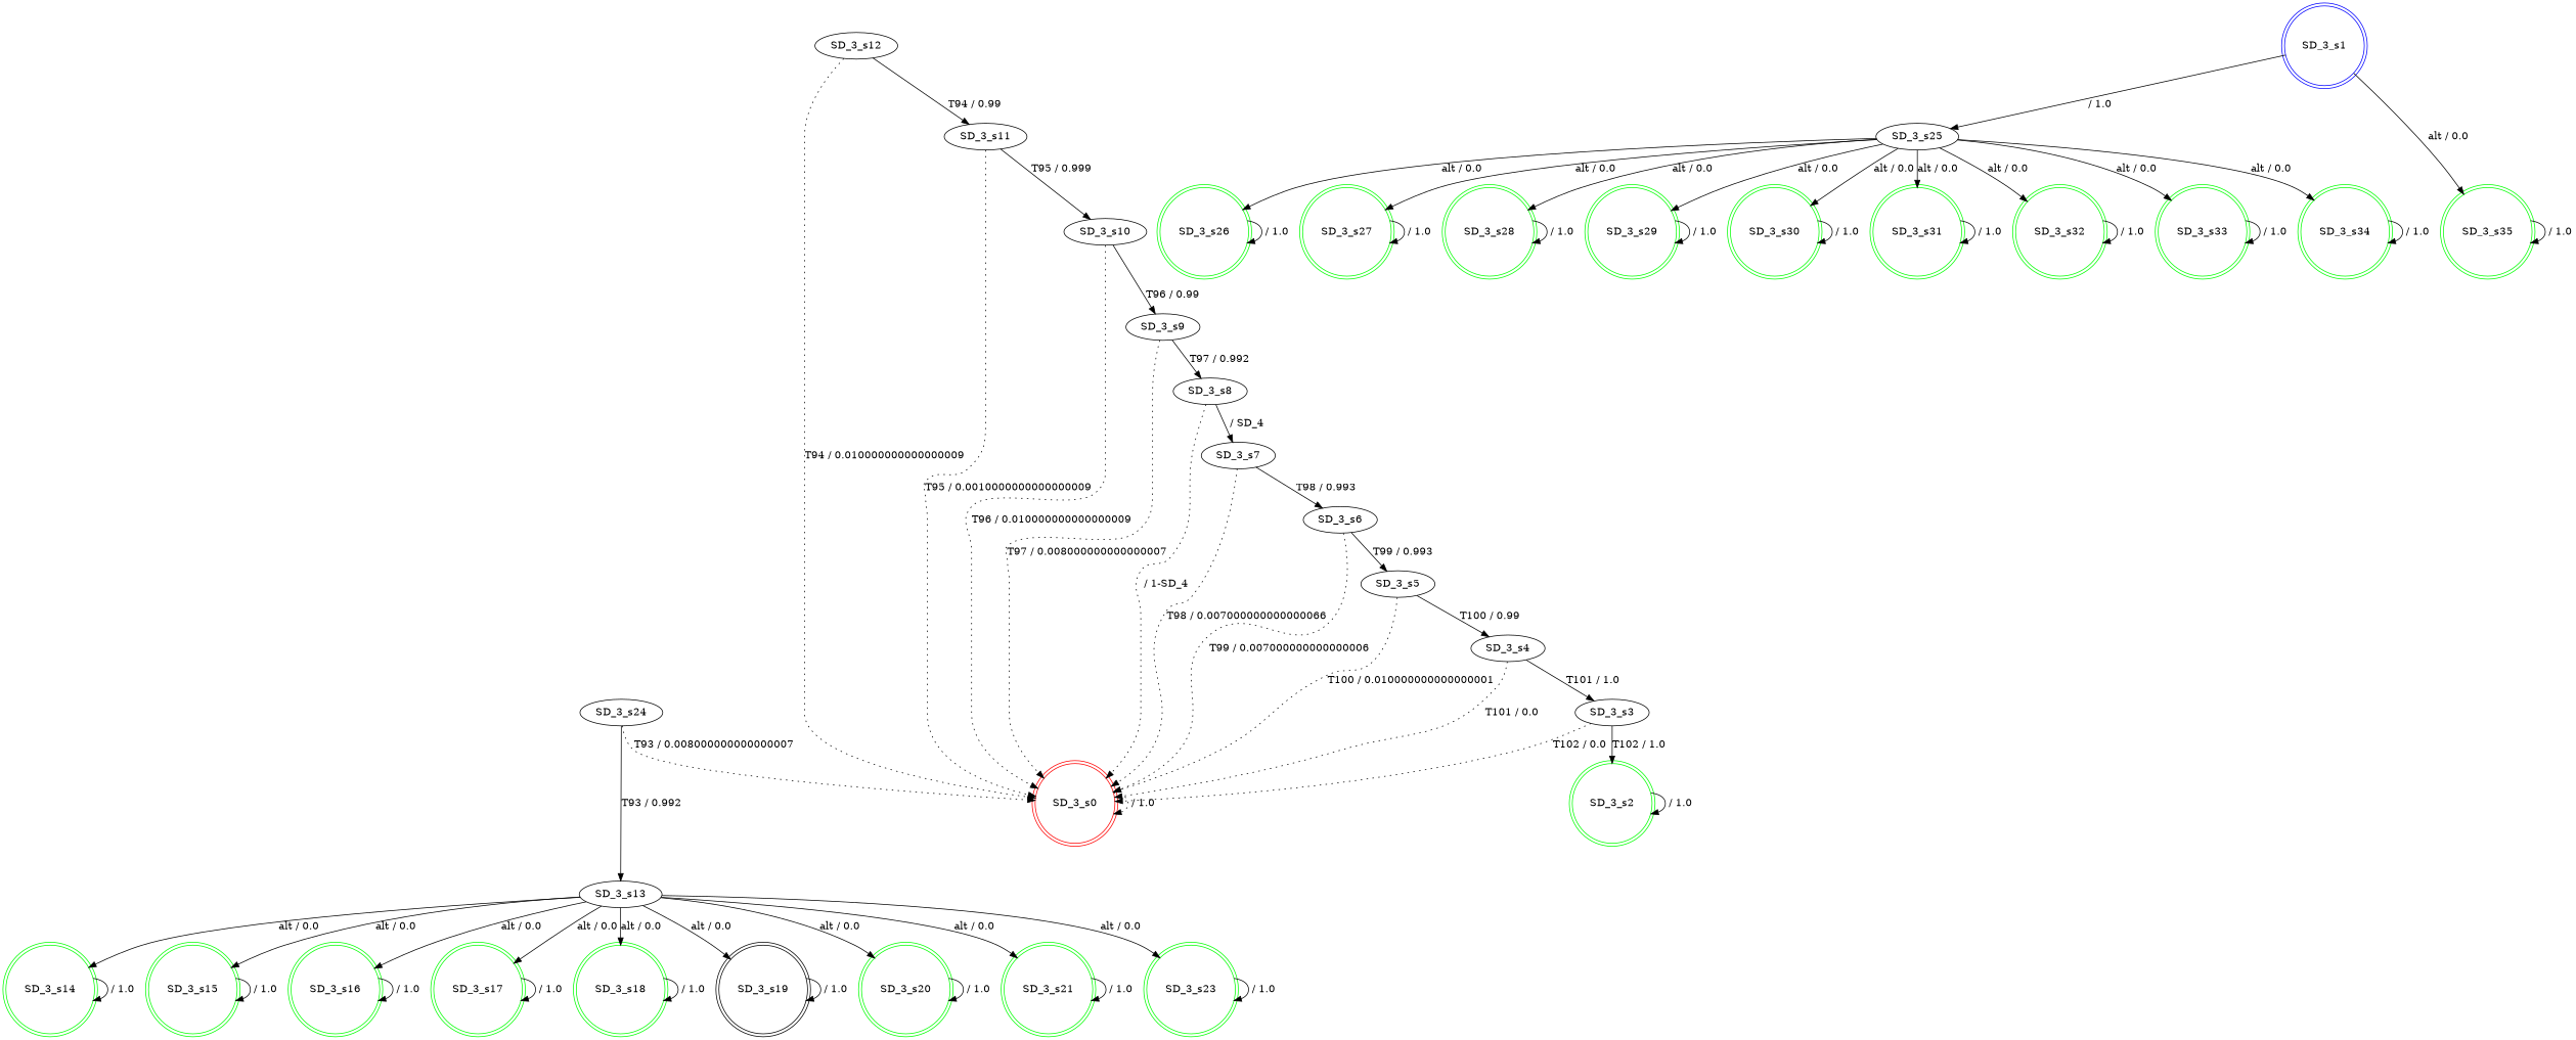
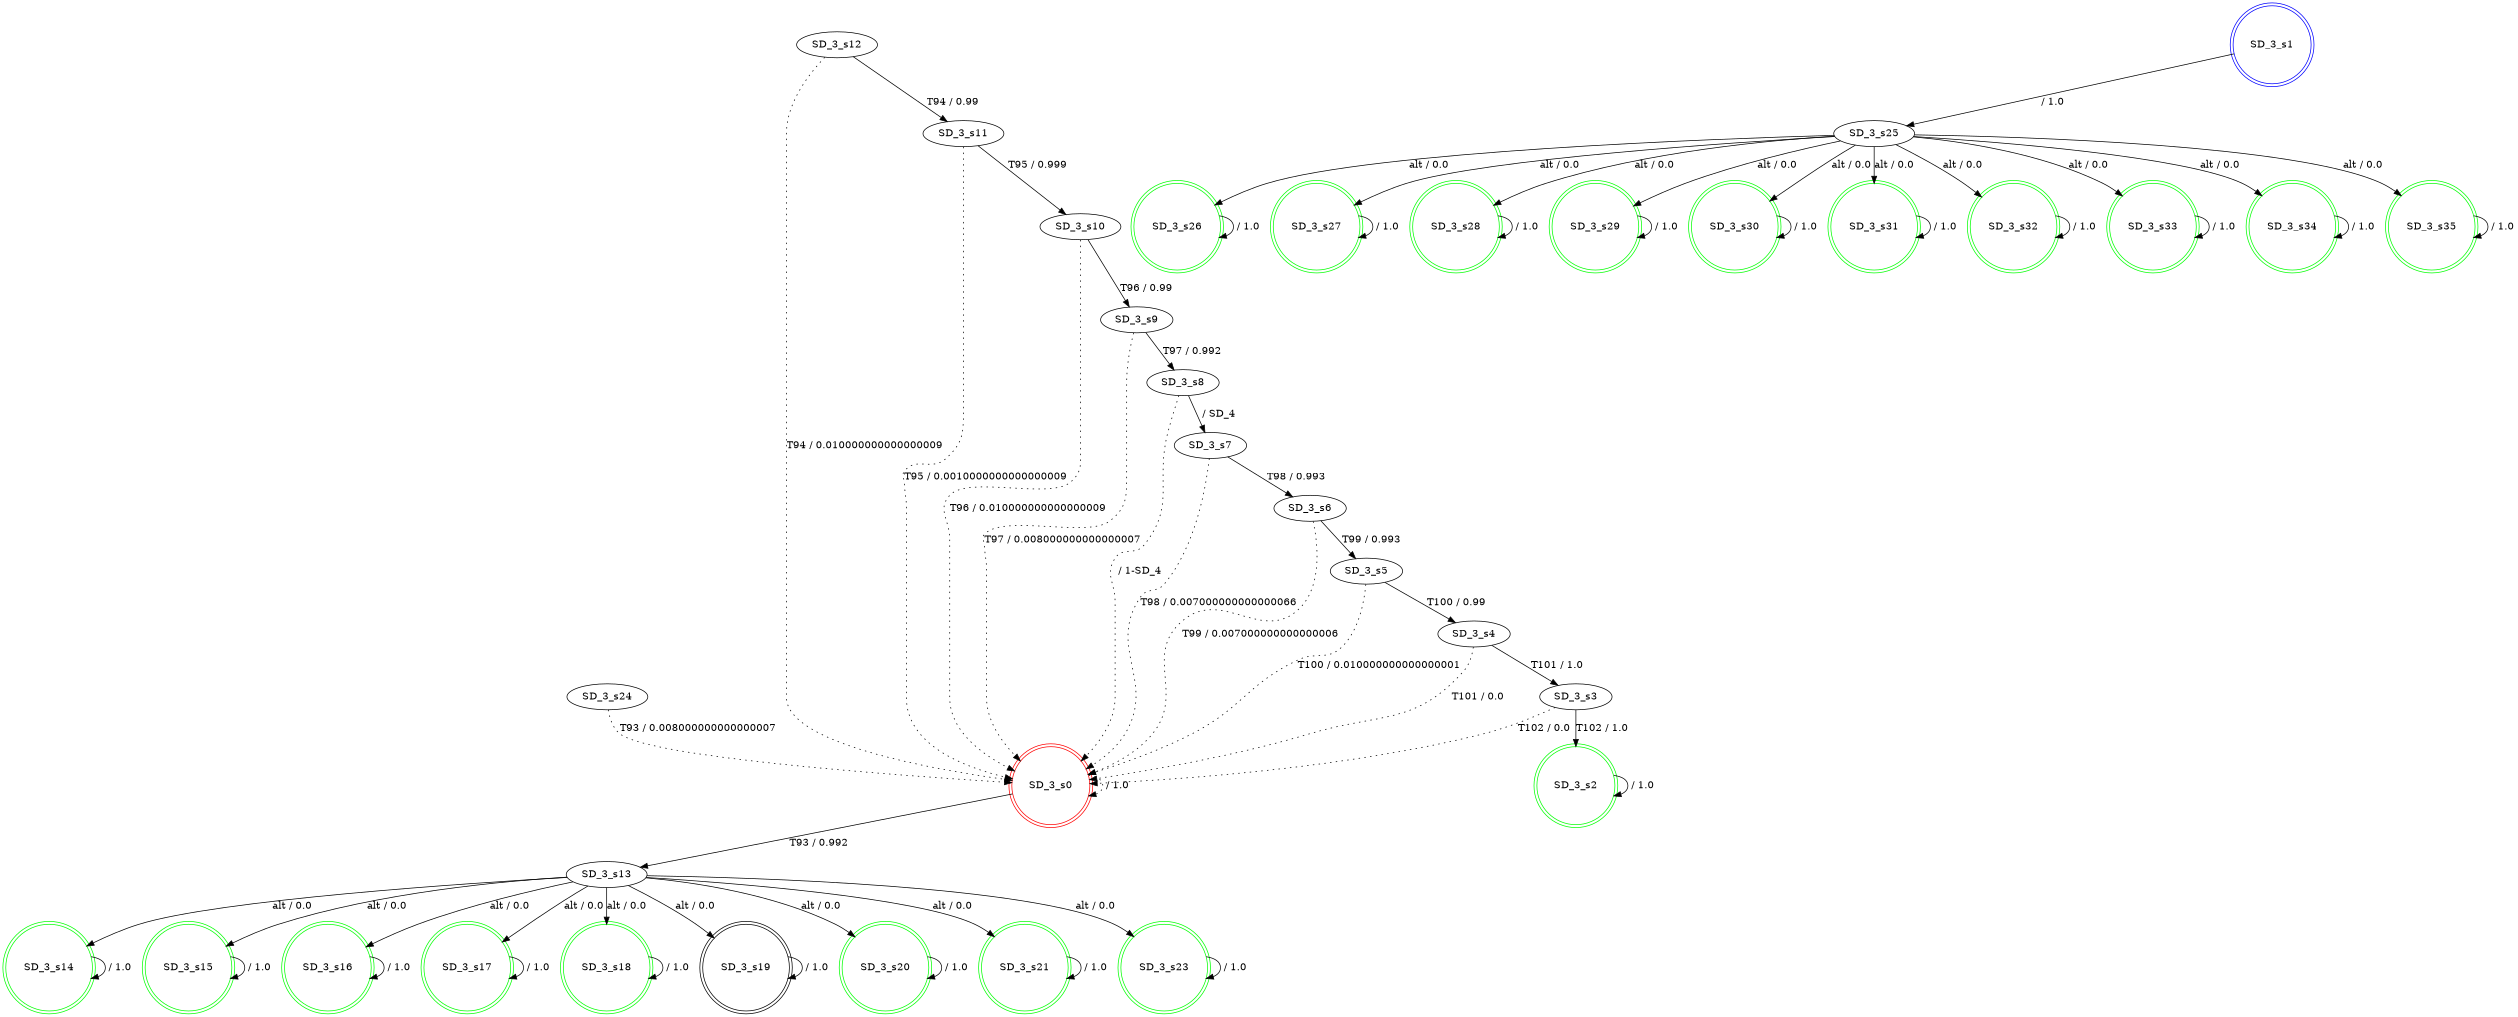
  digraph {
    node [color=green shape=doublecircle]
    n1 [color=red label=SD_3_s0]
    n2 [color=blue label=SD_3_s1]
    n3 [label=SD_3_s25 color="" shape=""]
    n4 [label=SD_3_s26]
    n5 [label=SD_3_s27]
    n6 [label=SD_3_s28]
    n7 [label=SD_3_s29]
    n8 [label=SD_3_s30]
    n9 [label=SD_3_s31]
    n10 [label=SD_3_s32]
    n11 [label=SD_3_s33]
    n12 [label=SD_3_s34]
    n13 [label=SD_3_s35]
    n14 [label=SD_3_s2]
    n15 [label=SD_3_s3 color="" shape=""]
    n16 [label=SD_3_s4 color="" shape=""]
    n17 [label=SD_3_s5 color="" shape=""]
    n18 [label=SD_3_s6 color="" shape=""]
    n19 [label=SD_3_s7 color="" shape=""]
    n20 [label=SD_3_s8 color="" shape=""]
    n21 [label=SD_3_s9 color="" shape=""]
    n22 [label=SD_3_s10 color="" shape=""]
    n23 [label=SD_3_s11 color="" shape=""]
    n24 [label=SD_3_s12 color="" shape=""]
    n25 [label=SD_3_s13 color="" shape=""]
    n26 [label=SD_3_s14]
    n27 [label=SD_3_s15]
    n28 [label=SD_3_s16]
    n29 [label=SD_3_s17]
    n30 [label=SD_3_s18]
    n31 [color=black label=SD_3_s19]
    n32 [label=SD_3_s20]
    n33 [label=SD_3_s21]
    n34 [label=SD_3_s23]
    n35 [label=SD_3_s24 color="" shape=""]
    n1 -> n1 [label=" / 1.0" style=dotted]
    n2 -> n3 [label=" / 1.0"]
    n3 -> n4 [label="alt / 0.0"]
    n3 -> n5 [label="alt / 0.0"]
    n3 -> n6 [label="alt / 0.0"]
    n3 -> n7 [label="alt / 0.0"]
    n3 -> n8 [label="alt / 0.0"]
    n3 -> n9 [label="alt / 0.0"]
    n3 -> n10 [label="alt / 0.0"]
    n3 -> n11 [label="alt / 0.0"]
    n3 -> n12 [label="alt / 0.0"]
-   n2 -> n13 [label="alt / 0.0"]
+   n3 -> n13 [label="alt / 0.0"]
    n4 -> n4 [label=" / 1.0"]
    n5 -> n5 [label=" / 1.0"]
    n6 -> n6 [label=" / 1.0"]
    n7 -> n7 [label=" / 1.0"]
    n8 -> n8 [label=" / 1.0"]
    n9 -> n9 [label=" / 1.0"]
    n10 -> n10 [label=" / 1.0"]
    n11 -> n11 [label=" / 1.0"]
    n12 -> n12 [label=" / 1.0"]
    n13 -> n13 [label=" / 1.0"]
    n14 -> n14 [label=" / 1.0"]
    n15 -> n1 [label="T102 / 0.0" style=dotted]
    n15 -> n14 [label="T102 / 1.0"]
    n16 -> n1 [label="T101 / 0.0" style=dotted]
    n16 -> n15 [label="T101 / 1.0"]
    n17 -> n1 [label="T100 / 0.010000000000000001" style=dotted]
    n17 -> n16 [label="T100 / 0.99"]
    n18 -> n1 [label="T99 / 0.007000000000000006" style=dotted]
    n18 -> n17 [label="T99 / 0.993"]
    n19 -> n1 [label="T98 / 0.007000000000000066" style=dotted]
    n19 -> n18 [label="T98 / 0.993"]
    n20 -> n1 [label=" / 1-SD_4" style=dotted]
    n20 -> n19 [label=" / SD_4"]
    n21 -> n1 [label="T97 / 0.008000000000000007" style=dotted]
    n21 -> n20 [label="T97 / 0.992"]
    n22 -> n1 [label="T96 / 0.010000000000000009" style=dotted]
    n22 -> n21 [label="T96 / 0.99"]
    n23 -> n1 [label="T95 / 0.0010000000000000009" style=dotted]
    n23 -> n22 [label="T95 / 0.999"]
    n24 -> n1 [label="T94 / 0.010000000000000009" style=dotted]
    n24 -> n23 [label="T94 / 0.99"]
    n25 -> n26 [label="alt / 0.0"]
    n25 -> n27 [label="alt / 0.0"]
    n25 -> n28 [label="alt / 0.0"]
    n25 -> n29 [label="alt / 0.0"]
    n25 -> n30 [label="alt / 0.0"]
    n25 -> n31 [label="alt / 0.0"]
    n25 -> n32 [label="alt / 0.0"]
    n25 -> n33 [label="alt / 0.0"]
    n25 -> n34 [label="alt / 0.0"]
    n26 -> n26 [label=" / 1.0"]
    n27 -> n27 [label=" / 1.0"]
    n28 -> n28 [label=" / 1.0"]
    n29 -> n29 [label=" / 1.0"]
    n30 -> n30 [label=" / 1.0"]
    n31 -> n31 [label=" / 1.0"]
    n32 -> n32 [label=" / 1.0"]
    n33 -> n33 [label=" / 1.0"]
    n34 -> n34 [label=" / 1.0"]
    n35 -> n1 [label="T93 / 0.008000000000000007" style=dotted]
-   n35 -> n25 [label="T93 / 0.992"]
+   n1 -> n25 [label="T93 / 0.992"]
  }
